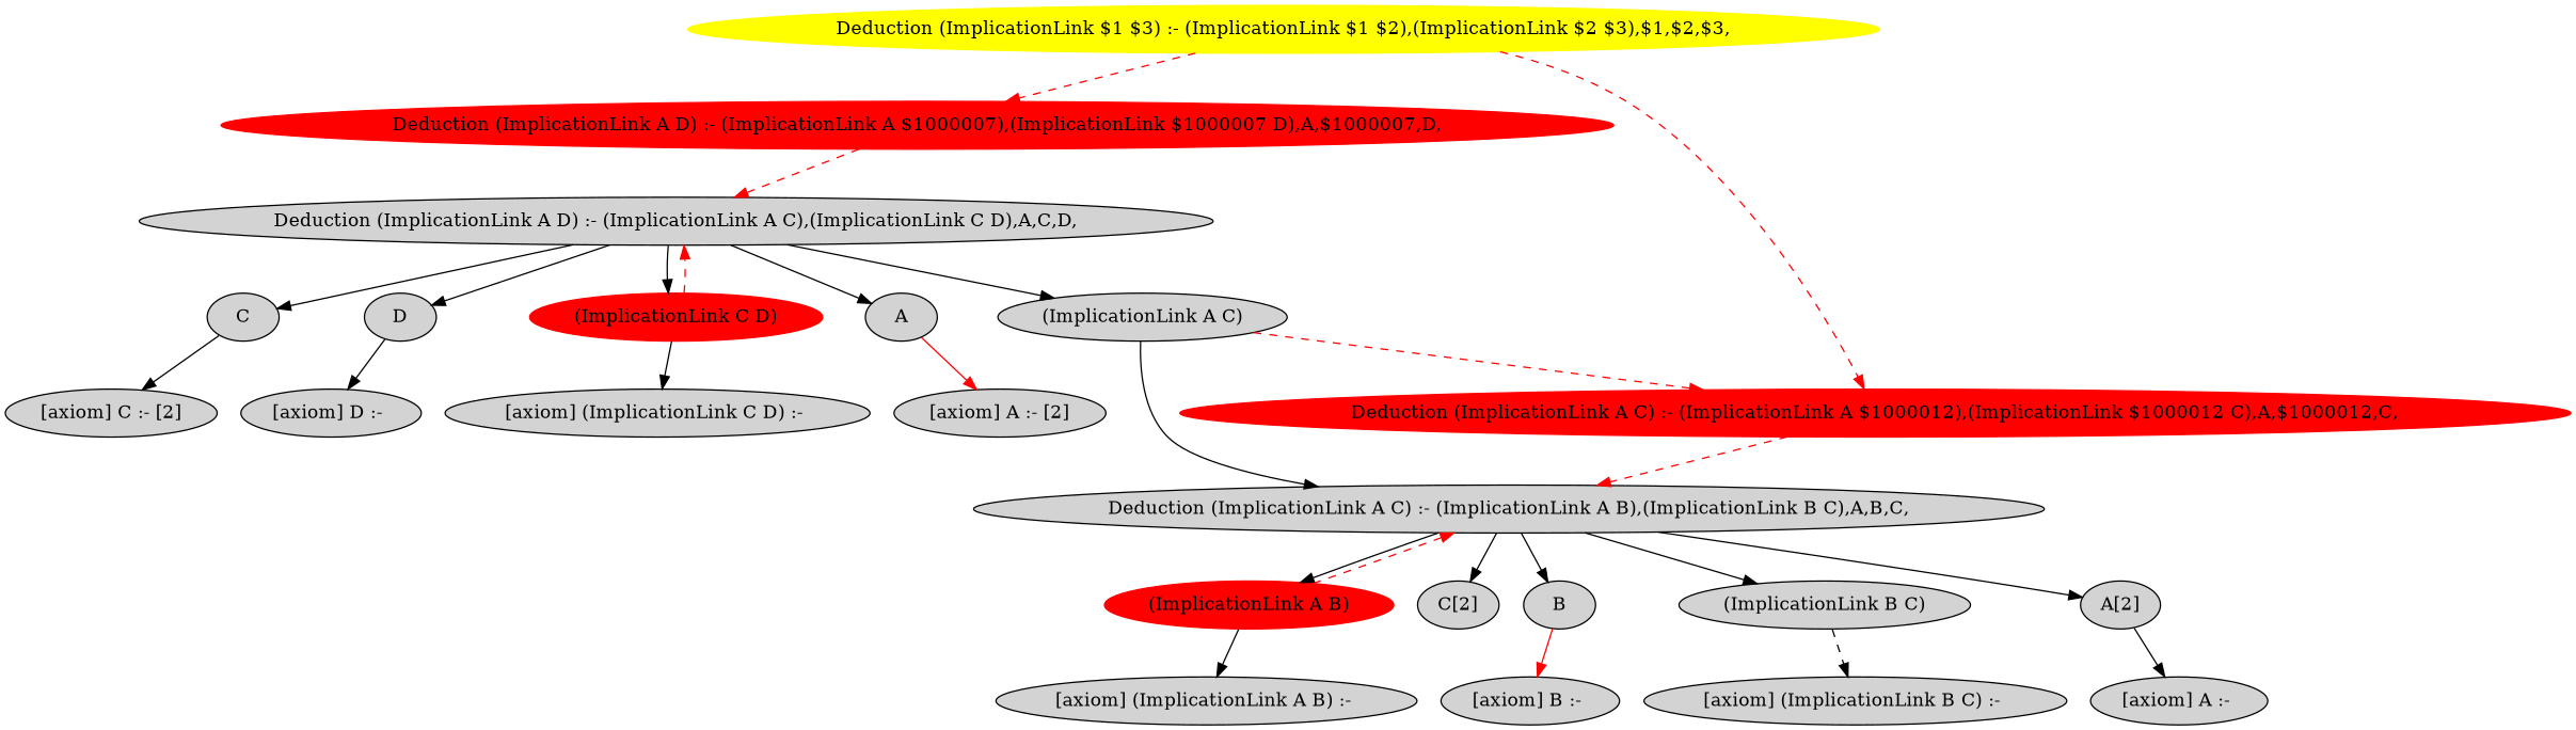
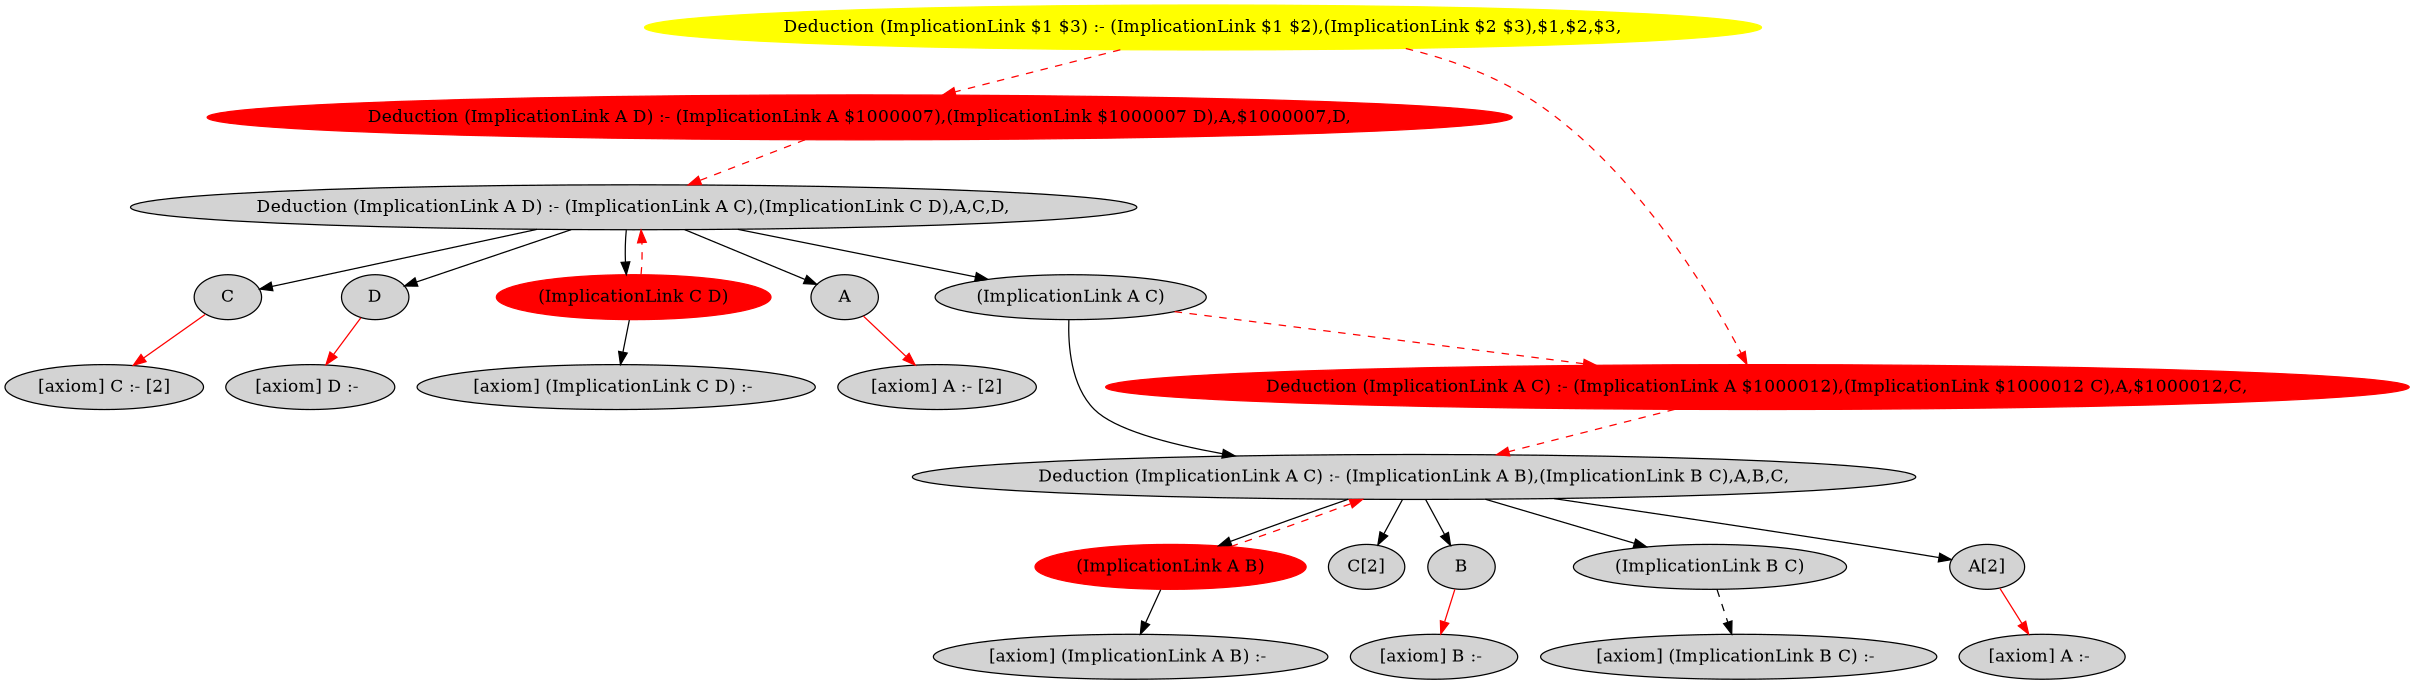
  digraph {
    node [style=filled]
    "Deduction (ImplicationLink A D) :- (ImplicationLink A $1000007),(ImplicationLink $1000007 D),A,$1000007,D," [color=red]
    "Deduction (ImplicationLink A D) :- (ImplicationLink A C),(ImplicationLink C D),A,C,D,"
    A
    C
    D
    "(ImplicationLink A C)"
    "(ImplicationLink C D)" [color=red]
    "[axiom] A :- [2]"
    "[axiom] C :- [2]"
    "[axiom] D :- "
    "Deduction (ImplicationLink A C) :- (ImplicationLink A B),(ImplicationLink B C),A,B,C,"
    "Deduction (ImplicationLink A C) :- (ImplicationLink A $1000012),(ImplicationLink $1000012 C),A,$1000012,C," [color=red]
    "[axiom] (ImplicationLink C D) :- "
    "(ImplicationLink A B)" [color=red]
    "[axiom] (ImplicationLink A B) :- "
    "C[2]"
    B
    "(ImplicationLink B C)"
    "A[2]"
    "[axiom] B :- "
    "[axiom] (ImplicationLink B C) :- "
    "[axiom] A :- "
    "Deduction (ImplicationLink $1 $3) :- (ImplicationLink $1 $2),(ImplicationLink $2 $3),$1,$2,$3," [color=yellow]
    "Deduction (ImplicationLink A D) :- (ImplicationLink A $1000007),(ImplicationLink $1000007 D),A,$1000007,D," -> "Deduction (ImplicationLink A D) :- (ImplicationLink A C),(ImplicationLink C D),A,C,D," [color=red style=dashed]
    "Deduction (ImplicationLink A D) :- (ImplicationLink A C),(ImplicationLink C D),A,C,D," -> A
    "Deduction (ImplicationLink A D) :- (ImplicationLink A C),(ImplicationLink C D),A,C,D," -> C
    "Deduction (ImplicationLink A D) :- (ImplicationLink A C),(ImplicationLink C D),A,C,D," -> D
    "Deduction (ImplicationLink A D) :- (ImplicationLink A C),(ImplicationLink C D),A,C,D," -> "(ImplicationLink A C)"
    "Deduction (ImplicationLink A D) :- (ImplicationLink A C),(ImplicationLink C D),A,C,D," -> "(ImplicationLink C D)"
    A -> "[axiom] A :- [2]" [color=red]
-   C -> "[axiom] C :- [2]"
-   D -> "[axiom] D :- "
+   C -> "[axiom] C :- [2]" [color=red]
+   D -> "[axiom] D :- " [color=red]
    "(ImplicationLink A C)" -> "Deduction (ImplicationLink A C) :- (ImplicationLink A B),(ImplicationLink B C),A,B,C,"
    "(ImplicationLink A C)" -> "Deduction (ImplicationLink A C) :- (ImplicationLink A $1000012),(ImplicationLink $1000012 C),A,$1000012,C," [color=red style=dashed]
    "(ImplicationLink C D)" -> "Deduction (ImplicationLink A D) :- (ImplicationLink A C),(ImplicationLink C D),A,C,D," [color=red style=dashed]
    "(ImplicationLink C D)" -> "[axiom] (ImplicationLink C D) :- "
    "Deduction (ImplicationLink A C) :- (ImplicationLink A B),(ImplicationLink B C),A,B,C," -> "(ImplicationLink A B)"
    "Deduction (ImplicationLink A C) :- (ImplicationLink A B),(ImplicationLink B C),A,B,C," -> "C[2]"
    "Deduction (ImplicationLink A C) :- (ImplicationLink A B),(ImplicationLink B C),A,B,C," -> B
    "Deduction (ImplicationLink A C) :- (ImplicationLink A B),(ImplicationLink B C),A,B,C," -> "(ImplicationLink B C)"
    "Deduction (ImplicationLink A C) :- (ImplicationLink A B),(ImplicationLink B C),A,B,C," -> "A[2]"
    "Deduction (ImplicationLink A C) :- (ImplicationLink A $1000012),(ImplicationLink $1000012 C),A,$1000012,C," -> "Deduction (ImplicationLink A C) :- (ImplicationLink A B),(ImplicationLink B C),A,B,C," [color=red style=dashed]
    "(ImplicationLink A B)" -> "Deduction (ImplicationLink A C) :- (ImplicationLink A B),(ImplicationLink B C),A,B,C," [color=red style=dashed]
    "(ImplicationLink A B)" -> "[axiom] (ImplicationLink A B) :- "
    B -> "[axiom] B :- " [color=red]
    "(ImplicationLink B C)" -> "[axiom] (ImplicationLink B C) :- " [style=dashed]
-   "A[2]" -> "[axiom] A :- "
+   "A[2]" -> "[axiom] A :- " [color=red]
    "Deduction (ImplicationLink $1 $3) :- (ImplicationLink $1 $2),(ImplicationLink $2 $3),$1,$2,$3," -> "Deduction (ImplicationLink A D) :- (ImplicationLink A $1000007),(ImplicationLink $1000007 D),A,$1000007,D," [color=red style=dashed]
    "Deduction (ImplicationLink $1 $3) :- (ImplicationLink $1 $2),(ImplicationLink $2 $3),$1,$2,$3," -> "Deduction (ImplicationLink A C) :- (ImplicationLink A $1000012),(ImplicationLink $1000012 C),A,$1000012,C," [color=red style=dashed]
  }
